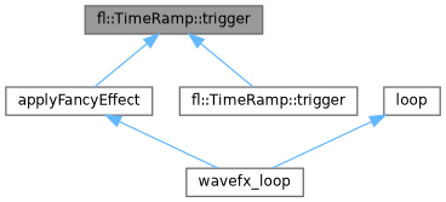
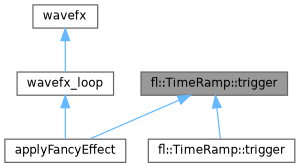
  digraph {
    rankdir=TB
    node [color=grey40 fillcolor=white fontname=Helvetica fontsize=10 shape=box style=filled]
    edge [color=steelblue1 dir=back fontname=Helvetica fontsize=10 labelfontname=Helvetica labelfontsize=10 style=solid]
    n1 [color=gray40 fillcolor=grey60 fontcolor=black height=0.2 label="fl::TimeRamp::trigger" width=0.4]
    n2 [height=0.2 label=applyFancyEffect width=0.4]
    n3 [height=0.2 label="fl::TimeRamp::trigger" width=0.4]
    n4 [height=0.2 label=wavefx_loop width=0.4]
-   n5 [height=0.2 label=loop width=0.4]
+   n5 [height=0.2 label=wavefx width=0.4]
    n1 -> n2
    n1 -> n3
-   n2 -> n4
+   n4 -> n2
    n5 -> n4
  }
